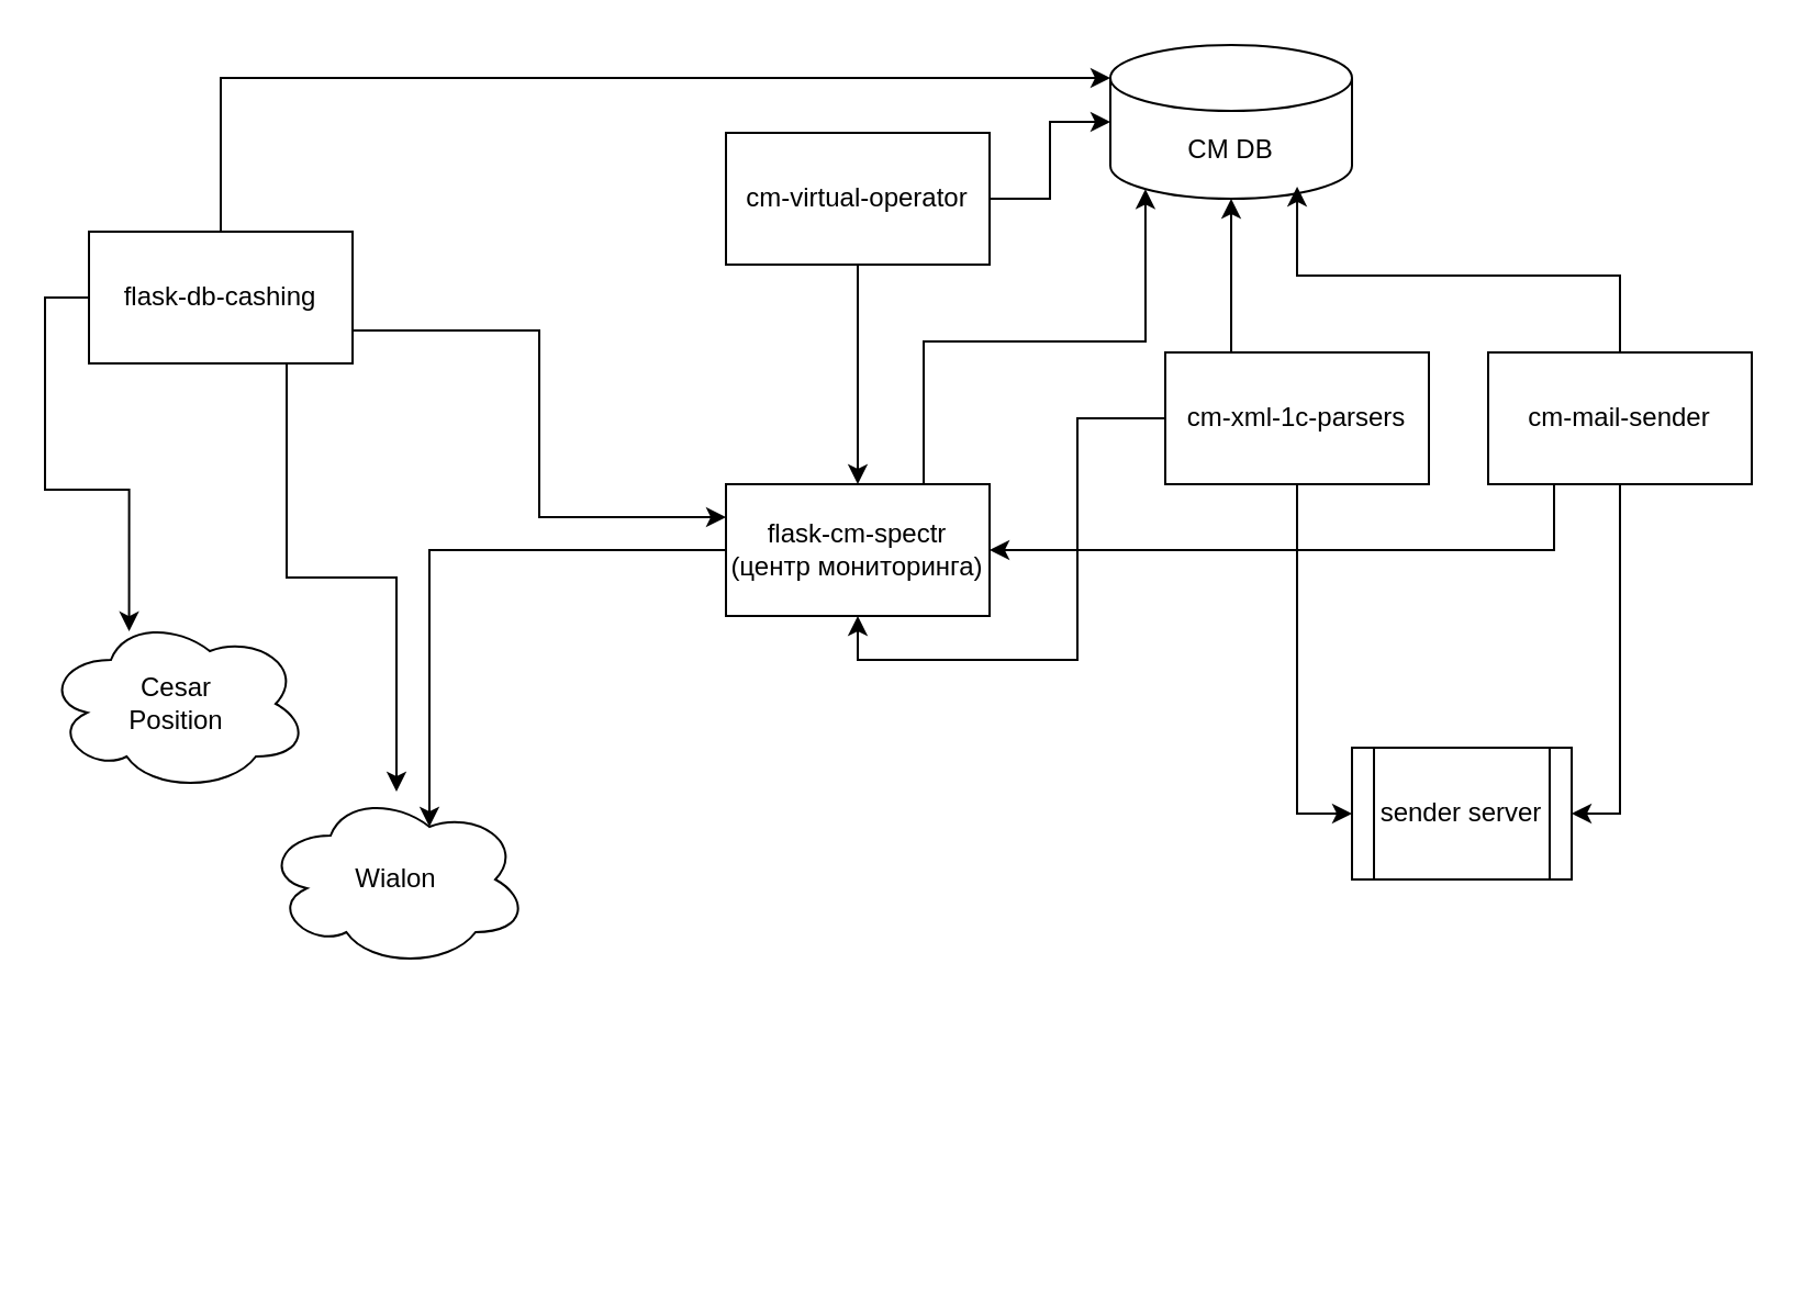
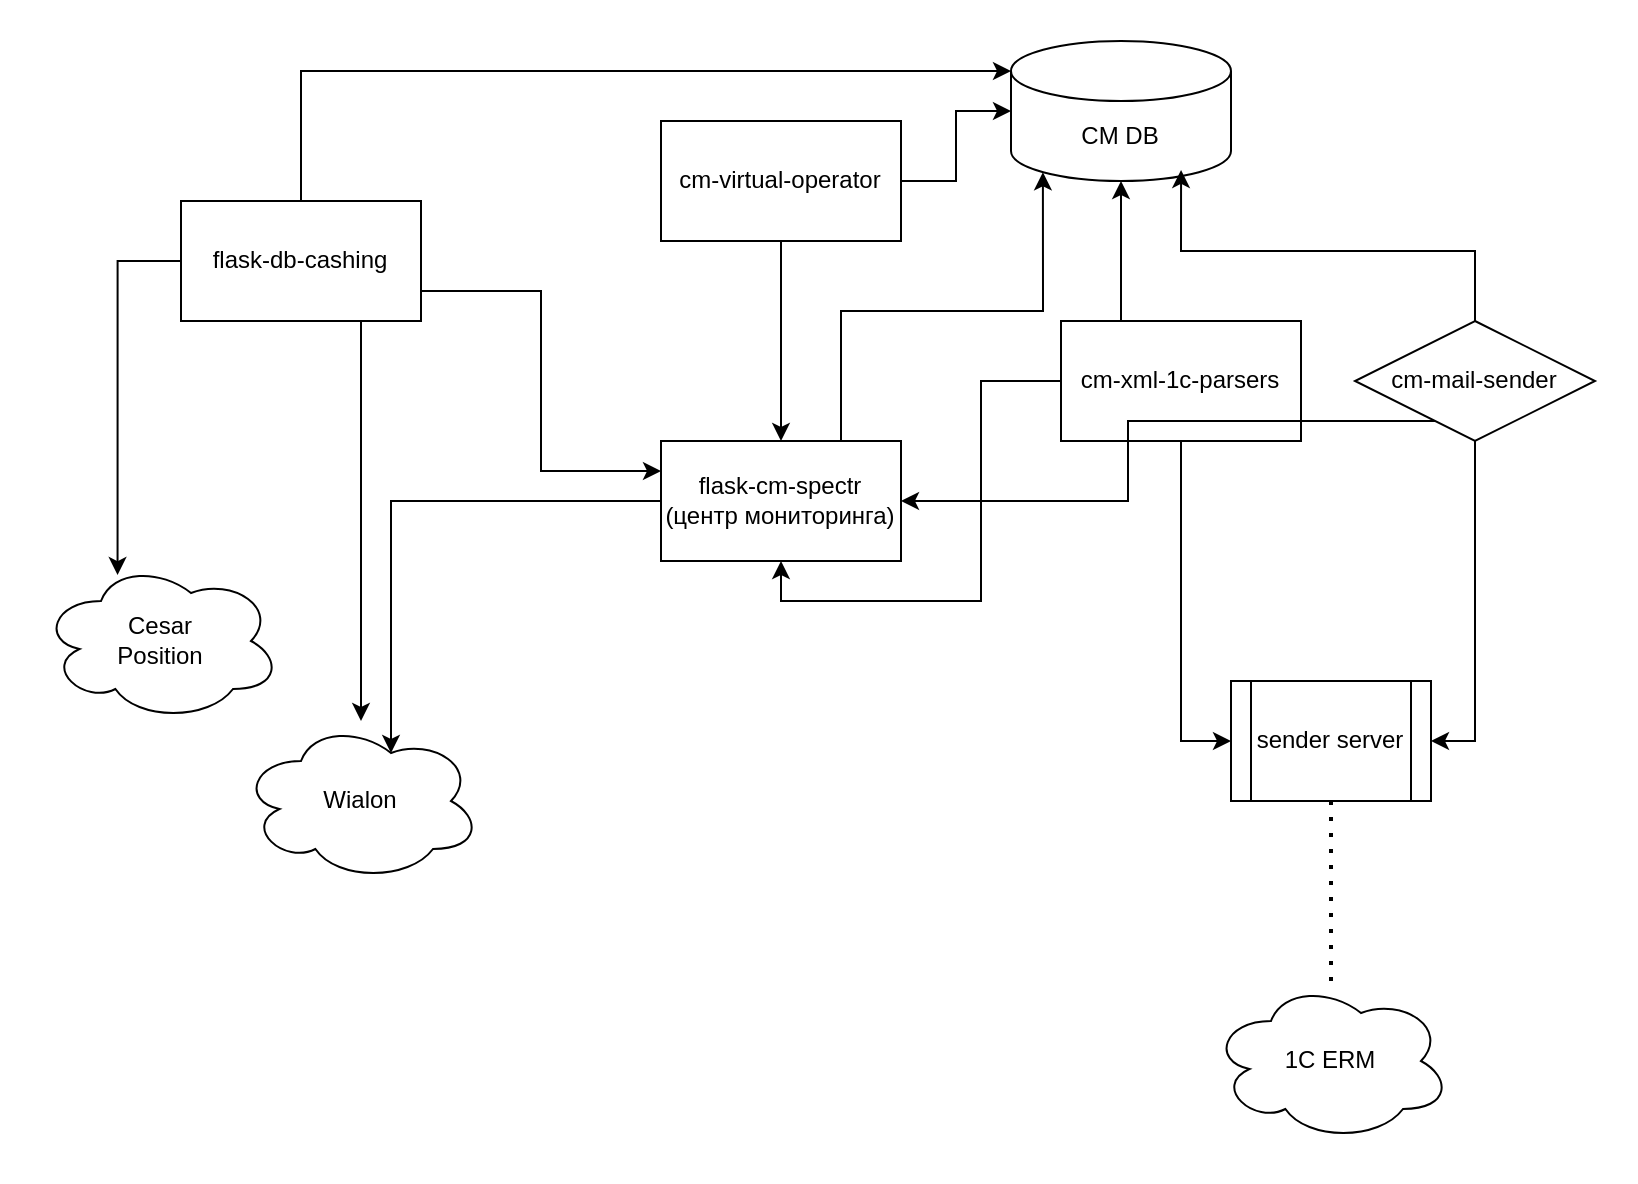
  <mxCell id="0" />
  <mxCell id="1" parent="0" />
  <mxCell id="2" value="flask-cm-spectr&lt;br&gt;(центр мониторинга)" style="rounded=0;whiteSpace=wrap;html=1;" parent="1" vertex="1"><mxGeometry x="330" y="220" width="120" height="60" as="geometry" /></mxCell>
  <mxCell id="3" value="CM DB" style="shape=cylinder3;whiteSpace=wrap;html=1;boundedLbl=1;backgroundOutline=1;size=15;" parent="1" vertex="1"><mxGeometry x="505" y="20" width="110" height="70" as="geometry" /></mxCell>
  <mxCell id="4" style="edgeStyle=orthogonalEdgeStyle;rounded=0;orthogonalLoop=1;jettySize=auto;html=1;exitX=0.5;exitY=1;exitDx=0;exitDy=0;" parent="1" source="5" target="2" edge="1"><mxGeometry relative="1" as="geometry" /></mxCell>
  <mxCell id="5" value="cm-virtual-operator" style="rounded=0;whiteSpace=wrap;html=1;" parent="1" vertex="1"><mxGeometry x="330" y="60" width="120" height="60" as="geometry" /></mxCell>
  <mxCell id="6" style="edgeStyle=orthogonalEdgeStyle;rounded=0;orthogonalLoop=1;jettySize=auto;html=1;exitX=1;exitY=0.75;exitDx=0;exitDy=0;entryX=0;entryY=0.25;entryDx=0;entryDy=0;" parent="1" source="8" target="2" edge="1"><mxGeometry relative="1" as="geometry" /></mxCell>
  <mxCell id="7" style="edgeStyle=orthogonalEdgeStyle;rounded=0;orthogonalLoop=1;jettySize=auto;html=1;exitX=0.75;exitY=1;exitDx=0;exitDy=0;" parent="1" source="8" target="13" edge="1"><mxGeometry relative="1" as="geometry" /></mxCell>
- <mxCell id="8" value="flask-db-cashing" style="rounded=0;whiteSpace=wrap;html=1;" parent="1" vertex="1"><mxGeometry x="40" y="105" width="120" height="60" as="geometry" /></mxCell>
+ <mxCell id="8" value="flask-db-cashing" style="rounded=0;whiteSpace=wrap;html=1;" parent="1" vertex="1"><mxGeometry x="90" y="100" width="120" height="60" as="geometry" /></mxCell>
  <mxCell id="9" style="edgeStyle=orthogonalEdgeStyle;rounded=0;orthogonalLoop=1;jettySize=auto;html=1;exitX=0;exitY=0.5;exitDx=0;exitDy=0;entryX=0.5;entryY=1;entryDx=0;entryDy=0;" parent="1" source="12" target="2" edge="1"><mxGeometry relative="1" as="geometry" /></mxCell>
  <mxCell id="10" style="edgeStyle=orthogonalEdgeStyle;rounded=0;orthogonalLoop=1;jettySize=auto;html=1;exitX=0.25;exitY=0;exitDx=0;exitDy=0;" edge="1" parent="1" source="12" target="3"><mxGeometry relative="1" as="geometry" /></mxCell>
  <mxCell id="11" style="edgeStyle=orthogonalEdgeStyle;rounded=0;orthogonalLoop=1;jettySize=auto;html=1;exitX=0.5;exitY=1;exitDx=0;exitDy=0;entryX=0;entryY=0.5;entryDx=0;entryDy=0;" edge="1" parent="1" source="12" target="16"><mxGeometry relative="1" as="geometry" /></mxCell>
  <mxCell id="12" value="cm-xml-1c-parsers" style="rounded=0;whiteSpace=wrap;html=1;" parent="1" vertex="1"><mxGeometry x="530" y="160" width="120" height="60" as="geometry" /></mxCell>
  <mxCell id="13" value="Wialon" style="ellipse;shape=cloud;whiteSpace=wrap;html=1;" parent="1" vertex="1"><mxGeometry x="120" y="360" width="120" height="80" as="geometry" /></mxCell>
  <mxCell id="14" value="Cesar &lt;br&gt;Position" style="ellipse;shape=cloud;whiteSpace=wrap;html=1;" parent="1" vertex="1"><mxGeometry y="280" width="120" height="80" as="geometry" x="20" /></mxCell>
+ <mxCell id="15" value="1C ERM" style="ellipse;shape=cloud;whiteSpace=wrap;html=1;" parent="1" vertex="1"><mxGeometry x="605" y="490" width="120" height="80" as="geometry" /></mxCell>
  <mxCell id="16" value="sender server" style="shape=process;whiteSpace=wrap;html=1;backgroundOutline=1;" parent="1" vertex="1"><mxGeometry x="615" y="340" width="100" height="60" as="geometry" /></mxCell>
  <mxCell id="17" style="edgeStyle=orthogonalEdgeStyle;rounded=0;orthogonalLoop=1;jettySize=auto;html=1;exitX=0;exitY=0.5;exitDx=0;exitDy=0;entryX=0.319;entryY=0.088;entryDx=0;entryDy=0;entryPerimeter=0;" parent="1" source="8" target="14" edge="1"><mxGeometry relative="1" as="geometry" /></mxCell>
  <mxCell id="18" style="edgeStyle=orthogonalEdgeStyle;rounded=0;orthogonalLoop=1;jettySize=auto;html=1;exitX=0;exitY=0.5;exitDx=0;exitDy=0;entryX=0.625;entryY=0.2;entryDx=0;entryDy=0;entryPerimeter=0;" parent="1" source="2" target="13" edge="1"><mxGeometry relative="1" as="geometry" /></mxCell>
  <mxCell id="19" style="edgeStyle=orthogonalEdgeStyle;rounded=0;orthogonalLoop=1;jettySize=auto;html=1;exitX=0.5;exitY=0;exitDx=0;exitDy=0;entryX=0;entryY=0;entryDx=0;entryDy=15;entryPerimeter=0;" edge="1" parent="1" source="8" target="3"><mxGeometry relative="1" as="geometry" /></mxCell>
  <mxCell id="20" style="edgeStyle=orthogonalEdgeStyle;rounded=0;orthogonalLoop=1;jettySize=auto;html=1;exitX=1;exitY=0.5;exitDx=0;exitDy=0;entryX=0;entryY=0.5;entryDx=0;entryDy=0;entryPerimeter=0;" edge="1" parent="1" source="5" target="3"><mxGeometry relative="1" as="geometry" /></mxCell>
  <mxCell id="21" style="edgeStyle=orthogonalEdgeStyle;rounded=0;orthogonalLoop=1;jettySize=auto;html=1;exitX=0.25;exitY=1;exitDx=0;exitDy=0;" edge="1" parent="1" source="23" target="2"><mxGeometry relative="1" as="geometry" /></mxCell>
  <mxCell id="22" style="edgeStyle=orthogonalEdgeStyle;rounded=0;orthogonalLoop=1;jettySize=auto;html=1;exitX=0.5;exitY=1;exitDx=0;exitDy=0;entryX=1;entryY=0.5;entryDx=0;entryDy=0;" edge="1" parent="1" source="23" target="16"><mxGeometry relative="1" as="geometry" /></mxCell>
- <mxCell id="23" value="cm-mail-sender" style="rounded=0;whiteSpace=wrap;html=1;" vertex="1" parent="1"><mxGeometry x="677" y="160" width="120" height="60" as="geometry" /></mxCell>
+ <mxCell id="23" value="cm-mail-sender" style="rhombus;whiteSpace=wrap;html=1;" vertex="1" parent="1"><mxGeometry x="677" y="160" width="120" height="60" as="geometry" /></mxCell>
  <mxCell id="24" style="edgeStyle=orthogonalEdgeStyle;rounded=0;orthogonalLoop=1;jettySize=auto;html=1;exitX=0.75;exitY=0;exitDx=0;exitDy=0;entryX=0.145;entryY=1;entryDx=0;entryDy=-4.35;entryPerimeter=0;" edge="1" parent="1" source="2" target="3"><mxGeometry relative="1" as="geometry" /></mxCell>
  <mxCell id="25" style="edgeStyle=orthogonalEdgeStyle;rounded=0;orthogonalLoop=1;jettySize=auto;html=1;exitX=0.5;exitY=0;exitDx=0;exitDy=0;entryX=0.773;entryY=0.921;entryDx=0;entryDy=0;entryPerimeter=0;" edge="1" parent="1" source="23" target="3"><mxGeometry relative="1" as="geometry" /></mxCell>
+ <mxCell id="26" value="" style="endArrow=none;dashed=1;html=1;dashPattern=1 3;strokeWidth=2;rounded=0;entryX=0.5;entryY=1;entryDx=0;entryDy=0;" edge="1" parent="1" source="15" target="16"><mxGeometry width="50" height="50" relative="1" as="geometry"><mxPoint x="380" y="380" as="sourcePoint" /><mxPoint x="430" y="330" as="targetPoint" /></mxGeometry></mxCell>
